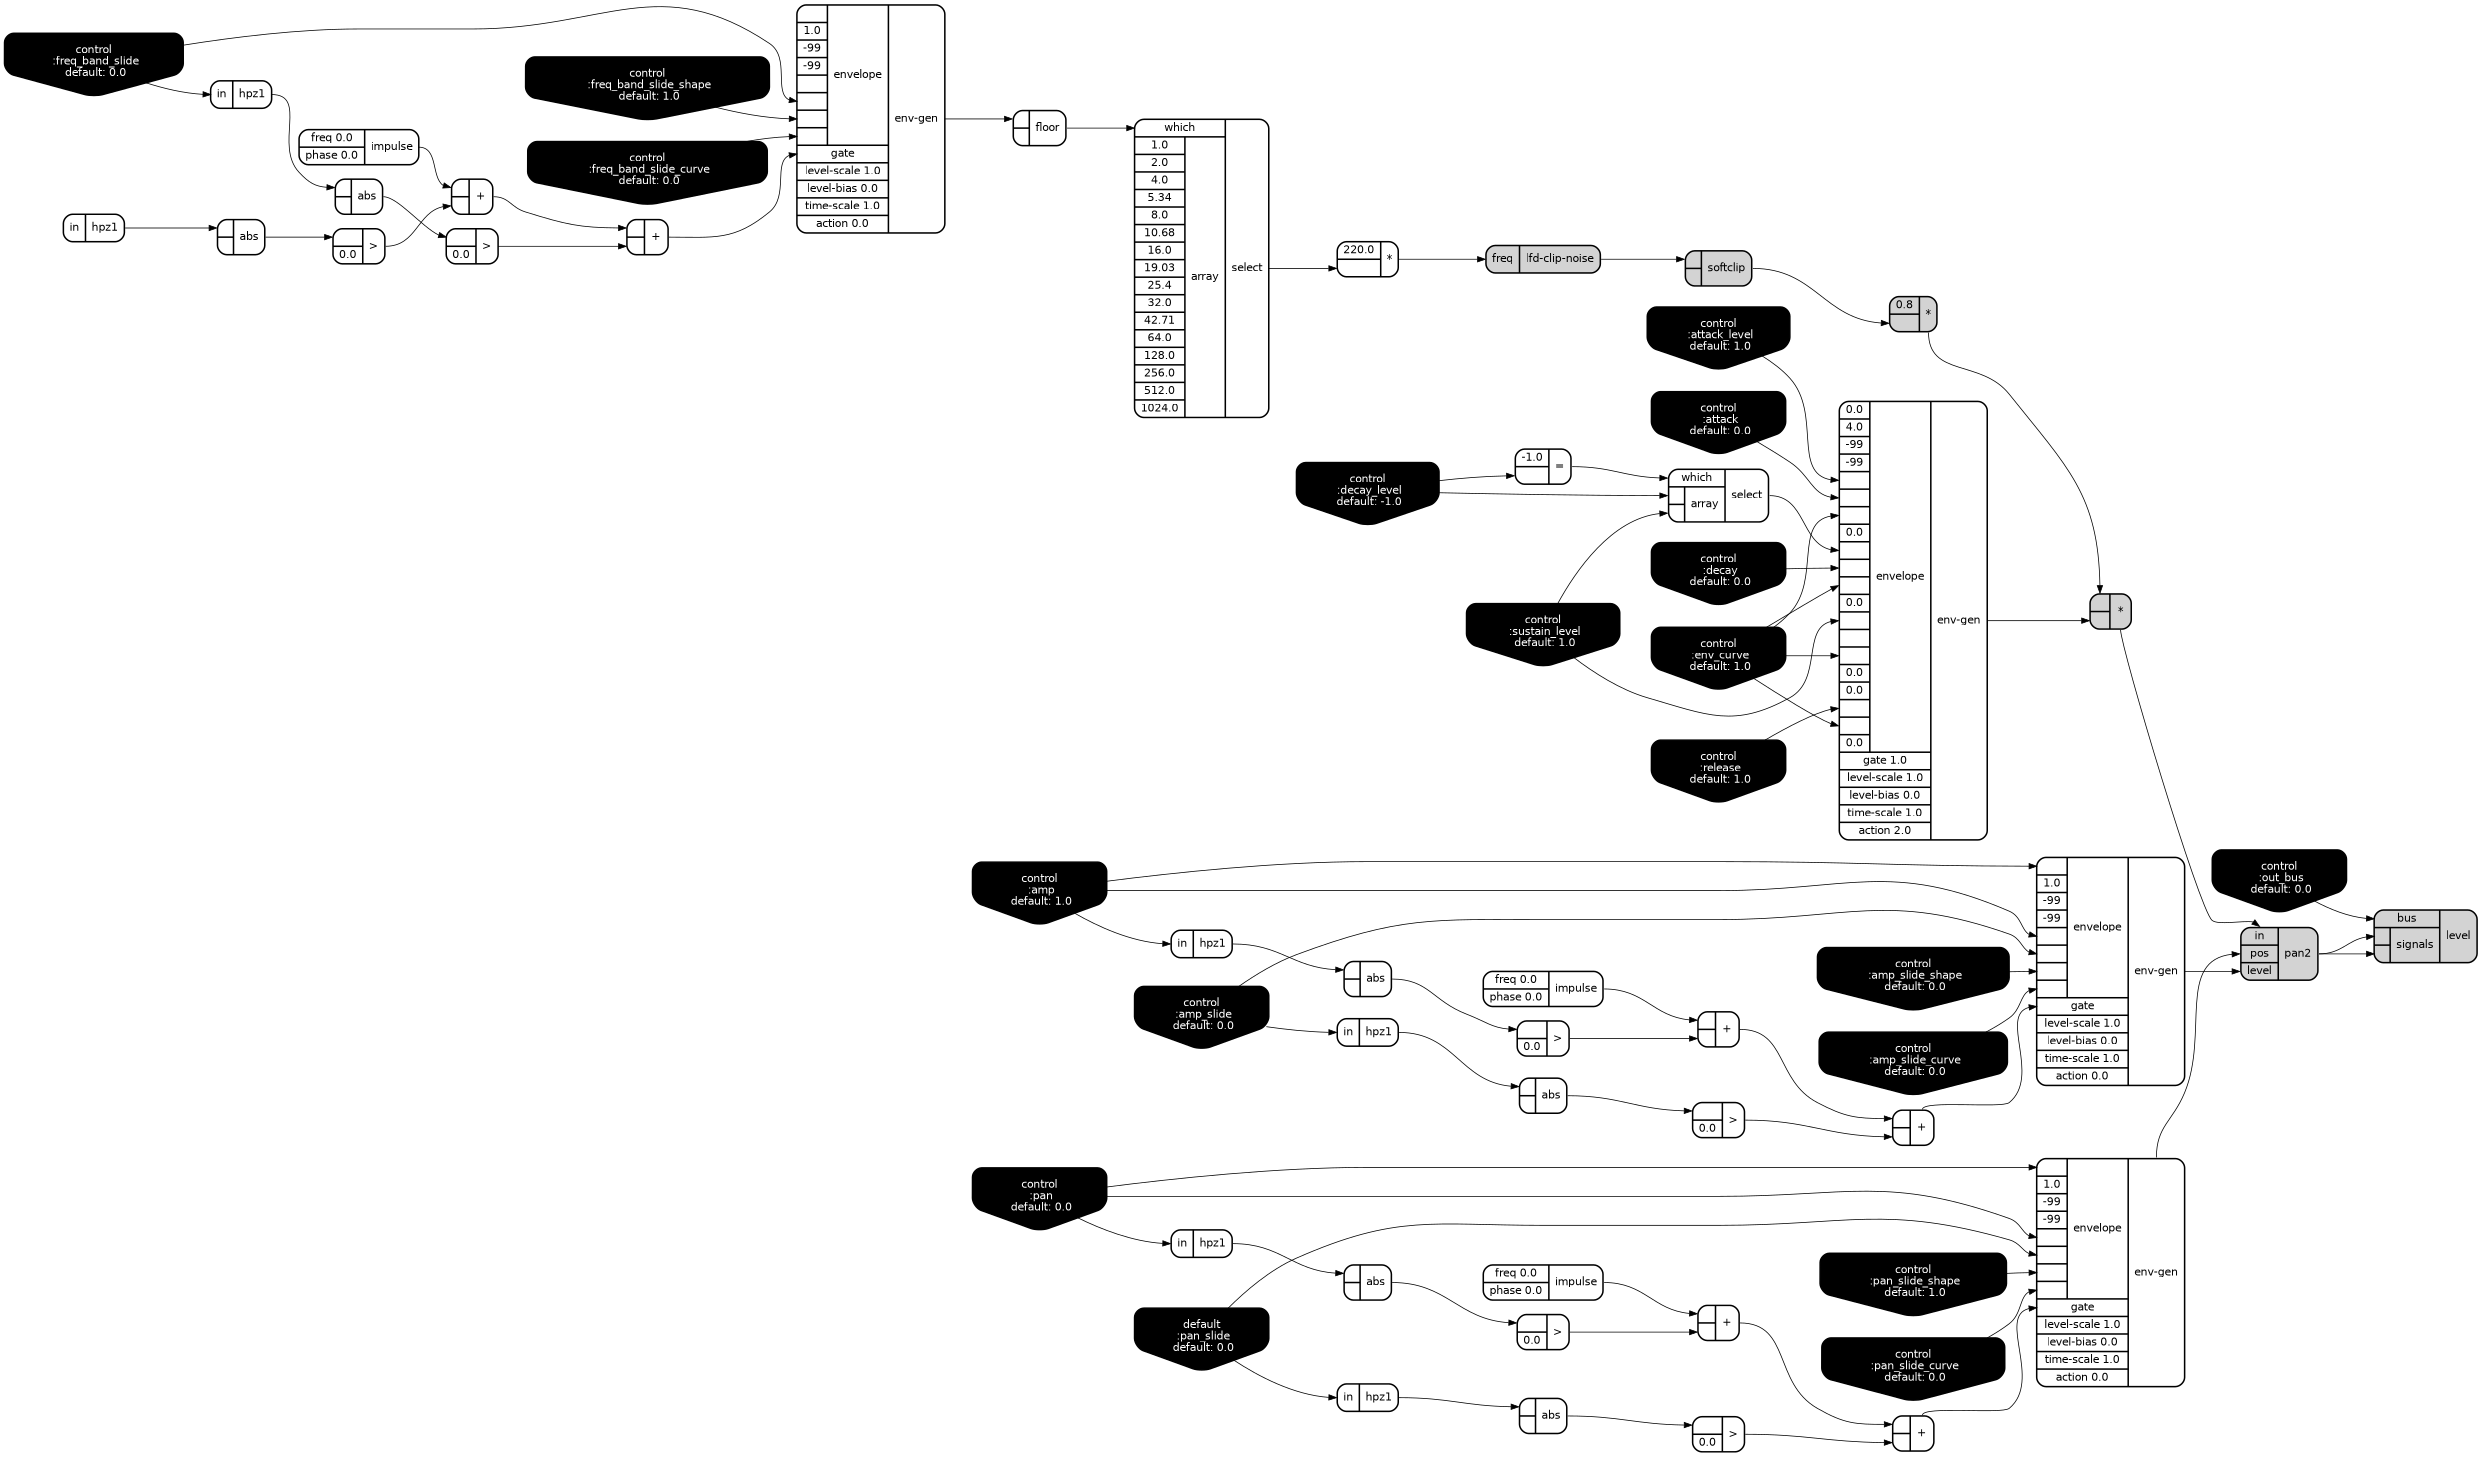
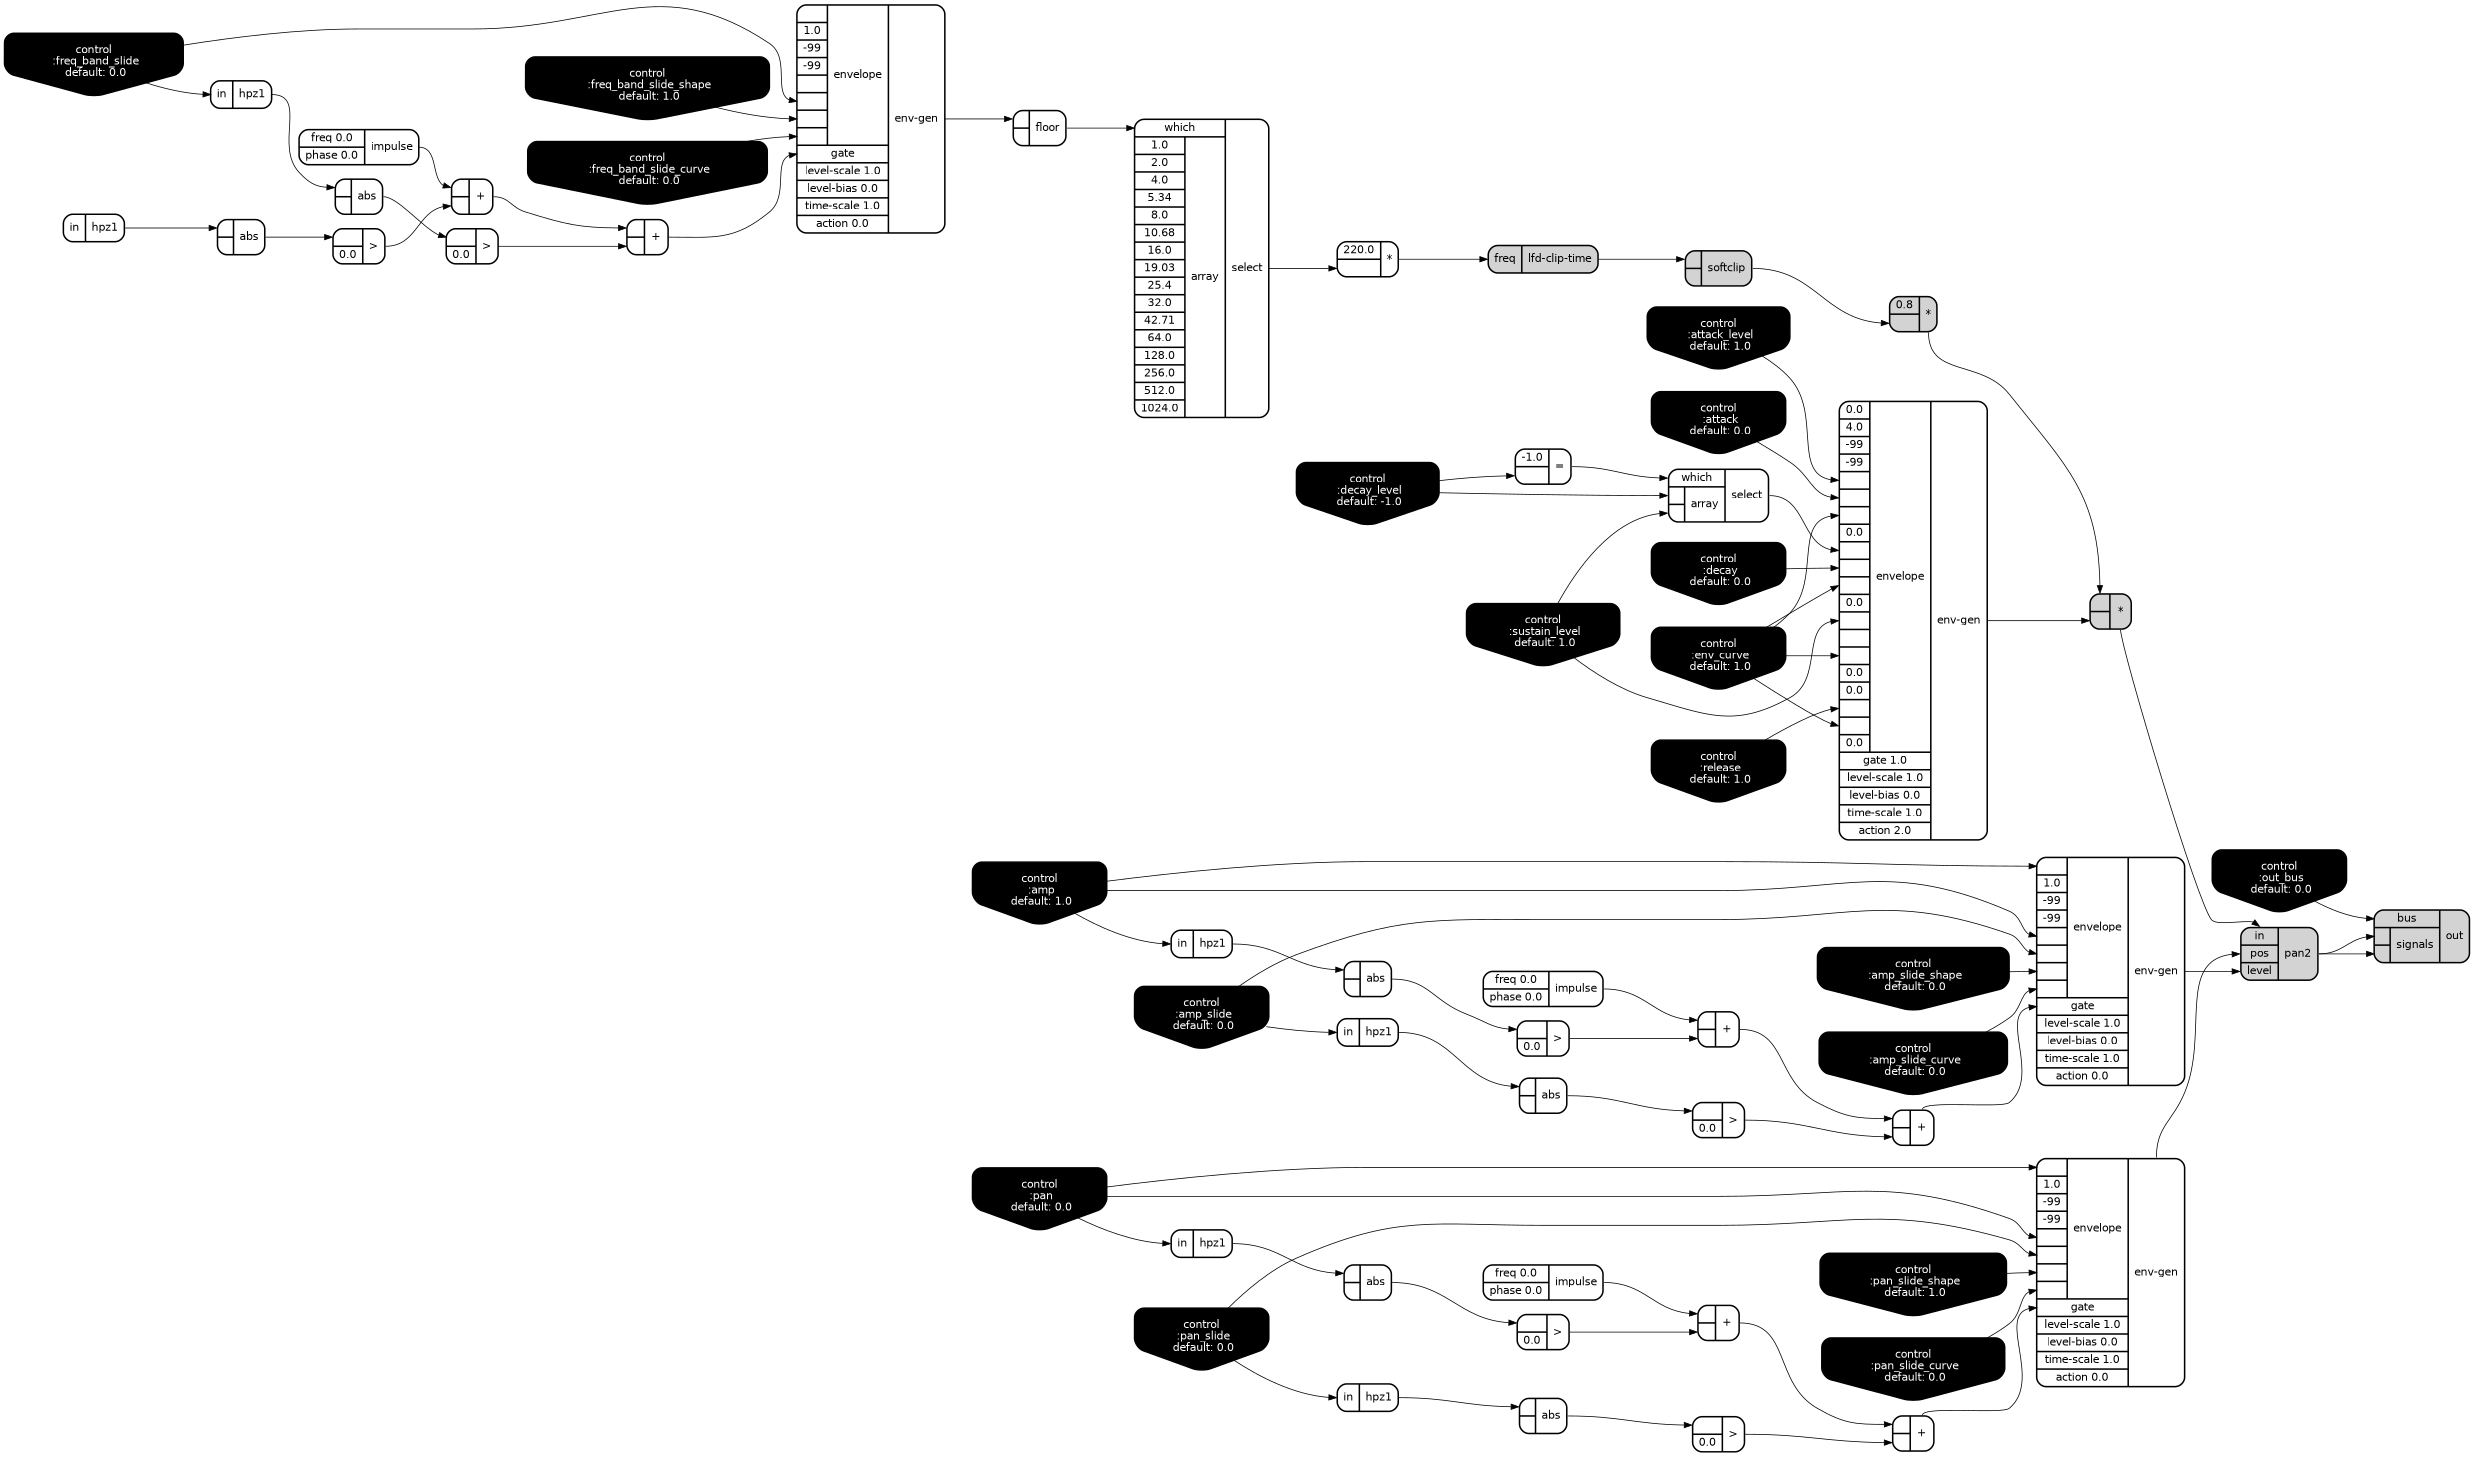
  digraph {
    fontname="DejaVu Sans"
    rankdir=LR
    node [fontname="DejaVu Sans" rankdir=LR shape=record style="bold, rounded"]
    edge [fontname="DejaVu Sans" headport=a tailport=__UG_NAME__]
    n1 [label="{{ <a> 220.0|<b> } |<__UG_NAME__>* }"]
-   n2 [label="{{ <freq> freq} |<__UG_NAME__>lfd-clip-noise }" style="filled, bold, rounded"]
+   n2 [label="{{ <freq> freq} |<__UG_NAME__>lfd-clip-time }" style="filled, bold, rounded"]
    n3 [label="{{ <a> |<b> } |<__UG_NAME__>softclip }" style="filled, bold, rounded"]
    n4 [label="{{ <a> 0.8|<b> } |<__UG_NAME__>* }" style="filled, bold, rounded"]
    n5 [label="{{ <a> |<b> } |<__UG_NAME__>* }" style="filled, bold, rounded"]
    n6 [label="{{ <in> in|<pos> pos|<level> level} |<__UG_NAME__>pan2 }" style="filled, bold, rounded"]
-   n7 [label="{{ <bus> bus|{{<signals___pan2___0>|<signals___pan2___1>}|signals}} |<__UG_NAME__>level }" style="filled, bold, rounded"]
+   n7 [label="{{ <bus> bus|{{<signals___pan2___0>|<signals___pan2___1>}|signals}} |<__UG_NAME__>out }" style="filled, bold, rounded"]
    n8 [label="{{ <a> |<b> } |<__UG_NAME__>+ }"]
    n9 [label="{{ <a> |<b> } |<__UG_NAME__>+ }"]
    n10 [label="{{ {{<envelope___control___0>|1.0|-99|-99|<envelope___control___4>|<envelope___control___5>|<envelope___control___6>|<envelope___control___7>}|envelope}|<gate> gate|<level____scale> level-scale 1.0|<level____bias> level-bias 0.0|<time____scale> time-scale 1.0|<action> action 0.0} |<__UG_NAME__>env-gen }"]
    n11 [label="{{ <a> |<b> } |<__UG_NAME__>floor }"]
    n12 [label="{{ <a> |<b> } |<__UG_NAME__>+ }"]
    n13 [label="{{ <a> |<b> } |<__UG_NAME__>+ }"]
    n14 [label="{{ {{<envelope___control___0>|1.0|-99|-99|<envelope___control___4>|<envelope___control___5>|<envelope___control___6>|<envelope___control___7>}|envelope}|<gate> gate|<level____scale> level-scale 1.0|<level____bias> level-bias 0.0|<time____scale> time-scale 1.0|<action> action 0.0} |<__UG_NAME__>env-gen }"]
    n15 [label="{{ <a> |<b> } |<__UG_NAME__>+ }"]
    n16 [label="{{ <a> |<b> } |<__UG_NAME__>+ }"]
    n17 [label="{{ {{<envelope___control___0>|1.0|-99|-99|<envelope___control___4>|<envelope___control___5>|<envelope___control___6>|<envelope___control___7>}|envelope}|<gate> gate|<level____scale> level-scale 1.0|<level____bias> level-bias 0.0|<time____scale> time-scale 1.0|<action> action 0.0} |<__UG_NAME__>env-gen }"]
    n18 [label="{{ <a> -1.0|<b> } |<__UG_NAME__>= }"]
    n19 [label="{{ <which> which|{{<array___control___0>|<array___control___1>}|array}} |<__UG_NAME__>select }"]
    n20 [label="{{ {{0.0|4.0|-99|-99|<envelope___control___4>|<envelope___control___5>|<envelope___control___6>|0.0|<envelope___select___8>|<envelope___control___9>|<envelope___control___10>|0.0|<envelope___control___12>|<envelope___control___13>|<envelope___control___14>|0.0|0.0|<envelope___control___17>|<envelope___control___18>|0.0}|envelope}|<gate> gate 1.0|<level____scale> level-scale 1.0|<level____bias> level-bias 0.0|<time____scale> time-scale 1.0|<action> action 2.0} |<__UG_NAME__>env-gen }"]
    n21 [label="{{ <a> |<b> 0.0} |<__UG_NAME__>\> }"]
    n22 [label="{{ <a> |<b> 0.0} |<__UG_NAME__>\> }"]
    n23 [label="{{ <a> |<b> 0.0} |<__UG_NAME__>\> }"]
    n24 [label="{{ <a> |<b> 0.0} |<__UG_NAME__>\> }"]
    n25 [label="{{ <a> |<b> 0.0} |<__UG_NAME__>\> }"]
    n26 [label="{{ <a> |<b> 0.0} |<__UG_NAME__>\> }"]
    n27 [label="{{ <a> |<b> } |<__UG_NAME__>abs }"]
    n28 [label="{{ <a> |<b> } |<__UG_NAME__>abs }"]
    n29 [label="{{ <a> |<b> } |<__UG_NAME__>abs }"]
    n30 [label="{{ <a> |<b> } |<__UG_NAME__>abs }"]
    n31 [label="{{ <a> |<b> } |<__UG_NAME__>abs }"]
    n32 [label="{{ <a> |<b> } |<__UG_NAME__>abs }"]
    n33 [fillcolor=black fontcolor=white label="control\n :amp\n default: 1.0" shape=invhouse style="rounded, filled, bold" rankdir=""]
    n34 [label="{{ <in> in} |<__UG_NAME__>hpz1 }"]
    n35 [fillcolor=black fontcolor=white label="control\n :amp_slide\n default: 0.0" shape=invhouse style="rounded, filled, bold" rankdir=""]
    n36 [label="{{ <in> in} |<__UG_NAME__>hpz1 }"]
    n37 [fillcolor=black fontcolor=white label="control\n :amp_slide_shape\n default: 0.0" shape=invhouse style="rounded, filled, bold" rankdir=""]
    n38 [fillcolor=black fontcolor=white label="control\n :amp_slide_curve\n default: 0.0" shape=invhouse style="rounded, filled, bold" rankdir=""]
    n39 [fillcolor=black fontcolor=white label="control\n :pan\n default: 0.0" shape=invhouse style="rounded, filled, bold" rankdir=""]
    n40 [label="{{ <in> in} |<__UG_NAME__>hpz1 }"]
-   n41 [fillcolor=black fontcolor=white label="default\n :pan_slide\n default: 0.0" shape=invhouse style="rounded, filled, bold" rankdir=""]
+   n41 [fillcolor=black fontcolor=white label="control\n :pan_slide\n default: 0.0" shape=invhouse style="rounded, filled, bold" rankdir=""]
    n42 [label="{{ <in> in} |<__UG_NAME__>hpz1 }"]
    n43 [fillcolor=black fontcolor=white label="control\n :pan_slide_shape\n default: 1.0" shape=invhouse style="rounded, filled, bold" rankdir=""]
    n44 [fillcolor=black fontcolor=white label="control\n :pan_slide_curve\n default: 0.0" shape=invhouse style="rounded, filled, bold" rankdir=""]
    n45 [fillcolor=black fontcolor=white label="control\n :attack\n default: 0.0" shape=invhouse style="rounded, filled, bold" rankdir=""]
    n46 [fillcolor=black fontcolor=white label="control\n :decay\n default: 0.0" shape=invhouse style="rounded, filled, bold" rankdir=""]
    n47 [fillcolor=black fontcolor=white label="control\n :release\n default: 1.0" shape=invhouse style="rounded, filled, bold" rankdir=""]
    n48 [fillcolor=black fontcolor=white label="control\n :attack_level\n default: 1.0" shape=invhouse style="rounded, filled, bold" rankdir=""]
    n49 [fillcolor=black fontcolor=white label="control\n :decay_level\n default: -1.0" shape=invhouse style="rounded, filled, bold" rankdir=""]
    n50 [fillcolor=black fontcolor=white label="control\n :sustain_level\n default: 1.0" shape=invhouse style="rounded, filled, bold" rankdir=""]
    n51 [fillcolor=black fontcolor=white label="control\n :env_curve\n default: 1.0" shape=invhouse style="rounded, filled, bold" rankdir=""]
    n52 [label="{{ <in> in} |<__UG_NAME__>hpz1 }"]
    n53 [fillcolor=black fontcolor=white label="control\n :freq_band_slide\n default: 0.0" shape=invhouse style="rounded, filled, bold" rankdir=""]
    n54 [label="{{ <in> in} |<__UG_NAME__>hpz1 }"]
    n55 [fillcolor=black fontcolor=white label="control\n :freq_band_slide_shape\n default: 1.0" shape=invhouse style="rounded, filled, bold" rankdir=""]
    n56 [fillcolor=black fontcolor=white label="control\n :freq_band_slide_curve\n default: 0.0" shape=invhouse style="rounded, filled, bold" rankdir=""]
    n57 [fillcolor=black fontcolor=white label="control\n :out_bus\n default: 0.0" shape=invhouse style="rounded, filled, bold" rankdir=""]
    n58 [label="{{ <which> which|{{1.0|2.0|4.0|5.34|8.0|10.68|16.0|19.03|25.4|32.0|42.71|64.0|128.0|256.0|512.0|1024.0}|array}} |<__UG_NAME__>select }"]
    n59 [label="{{ <freq> freq 0.0|<phase> phase 0.0} |<__UG_NAME__>impulse }"]
    n60 [label="{{ <freq> freq 0.0|<phase> phase 0.0} |<__UG_NAME__>impulse }"]
    n61 [label="{{ <freq> freq 0.0|<phase> phase 0.0} |<__UG_NAME__>impulse }"]
    n1 -> n2 [headport=freq]
    n2 -> n3
    n3 -> n4 [headport=b]
    n4 -> n5
    n5 -> n6 [headport=in]
    n6 -> n7 [headport=signals___pan2___0]
    n6 -> n7 [headport=signals___pan2___1]
    n8 -> n9
    n9 -> n10 [headport=gate]
    n10 -> n11
    n11 -> n58 [headport=which]
    n12 -> n13
    n13 -> n14 [headport=gate]
    n14 -> n6 [headport=pos]
    n15 -> n16
    n16 -> n17 [headport=gate]
    n17 -> n6 [headport=level]
    n18 -> n19 [headport=which]
    n19 -> n20 [headport=envelope___select___8]
    n20 -> n5 [headport=b]
    n21 -> n8 [headport=b]
    n22 -> n9 [headport=b]
    n23 -> n12 [headport=b]
    n24 -> n13 [headport=b]
    n25 -> n15 [headport=b]
    n26 -> n16 [headport=b]
    n27 -> n21
    n28 -> n22
    n29 -> n25
    n30 -> n23
    n31 -> n24
    n32 -> n26
    n33 -> n17 [headport=envelope___control___0]
    n33 -> n17 [headport=envelope___control___4]
    n33 -> n34 [headport=in]
    n34 -> n29
    n35 -> n17 [headport=envelope___control___5]
    n35 -> n36 [headport=in]
    n36 -> n32
    n37 -> n17 [headport=envelope___control___6]
    n38 -> n17 [headport=envelope___control___7]
    n39 -> n14 [headport=envelope___control___0]
    n39 -> n14 [headport=envelope___control___4]
    n39 -> n40 [headport=in]
    n40 -> n30
    n41 -> n14 [headport=envelope___control___5]
    n41 -> n42 [headport=in]
    n42 -> n31
    n43 -> n14 [headport=envelope___control___6]
    n44 -> n14 [headport=envelope___control___7]
    n45 -> n20 [headport=envelope___control___5]
    n46 -> n20 [headport=envelope___control___9]
    n47 -> n20 [headport=envelope___control___17]
    n48 -> n20 [headport=envelope___control___4]
    n49 -> n18 [headport=b]
    n49 -> n19 [headport=array___control___0]
    n50 -> n19 [headport=array___control___1]
    n50 -> n20 [headport=envelope___control___12]
    n51 -> n20 [headport=envelope___control___6]
    n51 -> n20 [headport=envelope___control___10]
    n51 -> n20 [headport=envelope___control___14]
    n51 -> n20 [headport=envelope___control___18]
    n52 -> n27
    n53 -> n10 [headport=envelope___control___5]
    n53 -> n54 [headport=in]
    n54 -> n28
    n55 -> n10 [headport=envelope___control___6]
    n56 -> n10 [headport=envelope___control___7]
    n57 -> n7 [headport=bus]
    n58 -> n1 [headport=b]
    n59 -> n8
    n60 -> n12
    n61 -> n15
  }
